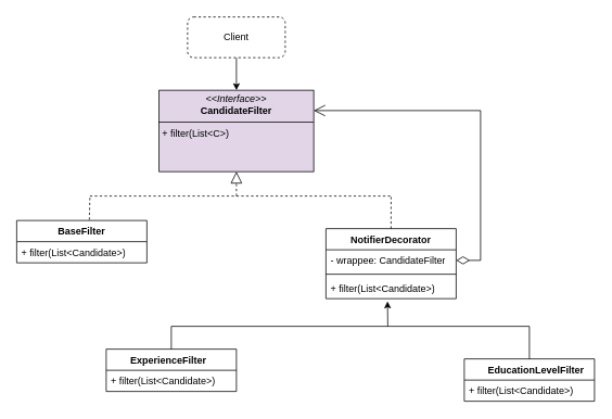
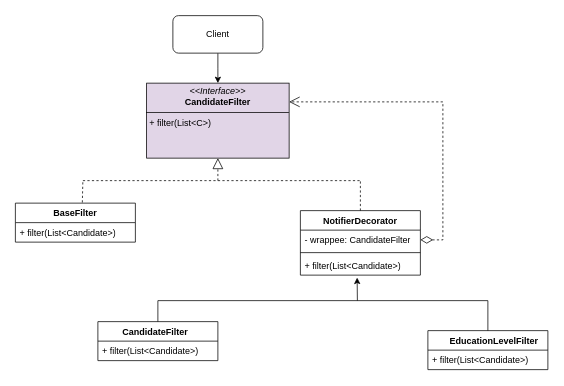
  <mxCell id="0" />
  <mxCell id="1" parent="0" />
  <mxCell id="2" style="edgeStyle=orthogonalEdgeStyle;rounded=0;orthogonalLoop=1;jettySize=auto;html=1;exitX=0.5;exitY=1;exitDx=0;exitDy=0;" edge="1" parent="1" source="3"><mxGeometry relative="1" as="geometry"><mxPoint x="290" y="110" as="targetPoint" /></mxGeometry></mxCell>
- <mxCell id="3" value="Client" style="rounded=1;whiteSpace=wrap;html=1;dashed=1;" vertex="1" parent="1"><mxGeometry x="230" y="20" width="120" height="50" as="geometry" /></mxCell>
+ <mxCell id="3" value="Client" style="rounded=1;whiteSpace=wrap;html=1;" vertex="1" parent="1"><mxGeometry x="230" y="20" width="120" height="50" as="geometry" /></mxCell>
  <mxCell id="4" value="&lt;p style=&quot;margin:0px;margin-top:4px;text-align:center;&quot;&gt;&lt;i&gt;&amp;lt;&amp;lt;Interface&amp;gt;&amp;gt;&lt;/i&gt;&lt;br&gt;&lt;b&gt;CandidateFilter&lt;/b&gt;&lt;/p&gt;&lt;hr size=&quot;1&quot; style=&quot;border-style:solid;&quot;&gt;&lt;p style=&quot;margin:0px;margin-left:4px;&quot;&gt;+ filter(List&amp;lt;C&amp;gt;)&lt;br&gt;&lt;/p&gt;" style="verticalAlign=top;align=left;overflow=fill;html=1;whiteSpace=wrap;fillColor=#e1d5e7;" vertex="1" parent="1"><mxGeometry x="195" y="110" width="190" height="100" as="geometry" /></mxCell>
  <mxCell id="5" value="BaseFilter" style="swimlane;fontStyle=1;align=center;verticalAlign=top;childLayout=stackLayout;horizontal=1;startSize=26;horizontalStack=0;resizeParent=1;resizeParentMax=0;resizeLast=0;collapsible=1;marginBottom=0;whiteSpace=wrap;html=1;" vertex="1" parent="1"><mxGeometry x="20" y="270" width="160" height="52" as="geometry" /></mxCell>
  <mxCell id="6" value="+&lt;span style=&quot;background-color: transparent;&quot;&gt;&amp;nbsp;filter(List&amp;lt;Candidate&amp;gt;)&lt;/span&gt;&lt;div&gt;&lt;span style=&quot;background-color: transparent; color: light-dark(rgb(0, 0, 0), rgb(255, 255, 255));&quot;&gt;&lt;br&gt;&lt;/span&gt;&lt;/div&gt;" style="text;strokeColor=none;fillColor=none;align=left;verticalAlign=top;spacingLeft=4;spacingRight=4;overflow=hidden;rotatable=0;points=[[0,0.5],[1,0.5]];portConstraint=eastwest;whiteSpace=wrap;html=1;" vertex="1" parent="5"><mxGeometry y="26" width="160" height="26" as="geometry" /></mxCell>
  <mxCell id="7" value="NotifierDecorator" style="swimlane;fontStyle=1;align=center;verticalAlign=top;childLayout=stackLayout;horizontal=1;startSize=26;horizontalStack=0;resizeParent=1;resizeParentMax=0;resizeLast=0;collapsible=1;marginBottom=0;whiteSpace=wrap;html=1;" vertex="1" parent="1"><mxGeometry x="400" y="280" width="160" height="86" as="geometry" /></mxCell>
  <mxCell id="8" value="- wrappee: CandidateFilter" style="text;strokeColor=none;fillColor=none;align=left;verticalAlign=top;spacingLeft=4;spacingRight=4;overflow=hidden;rotatable=0;points=[[0,0.5],[1,0.5]];portConstraint=eastwest;whiteSpace=wrap;html=1;" vertex="1" parent="7"><mxGeometry y="26" width="160" height="26" as="geometry" /></mxCell>
  <mxCell id="9" value="" style="line;strokeWidth=1;fillColor=none;align=left;verticalAlign=middle;spacingTop=-1;spacingLeft=3;spacingRight=3;rotatable=0;labelPosition=right;points=[];portConstraint=eastwest;strokeColor=inherit;" vertex="1" parent="7"><mxGeometry y="52" width="160" height="8" as="geometry" /></mxCell>
  <mxCell id="10" value="&lt;div&gt;+ filter(List&amp;lt;Candidate&amp;gt;)&lt;/div&gt;&lt;div&gt;&lt;br&gt;&lt;/div&gt;" style="text;strokeColor=none;fillColor=none;align=left;verticalAlign=top;spacingLeft=4;spacingRight=4;overflow=hidden;rotatable=0;points=[[0,0.5],[1,0.5]];portConstraint=eastwest;whiteSpace=wrap;html=1;" vertex="1" parent="7"><mxGeometry y="60" width="160" height="26" as="geometry" /></mxCell>
- <mxCell id="11" value="ExperienceFilter&amp;nbsp;&amp;nbsp;" style="swimlane;fontStyle=1;align=center;verticalAlign=top;childLayout=stackLayout;horizontal=1;startSize=26;horizontalStack=0;resizeParent=1;resizeParentMax=0;resizeLast=0;collapsible=1;marginBottom=0;whiteSpace=wrap;html=1;" vertex="1" parent="1"><mxGeometry x="130" y="428" width="160" height="52" as="geometry" /></mxCell>
+ <mxCell id="11" value="CandidateFilter&amp;nbsp;&amp;nbsp;" style="swimlane;fontStyle=1;align=center;verticalAlign=top;childLayout=stackLayout;horizontal=1;startSize=26;horizontalStack=0;resizeParent=1;resizeParentMax=0;resizeLast=0;collapsible=1;marginBottom=0;whiteSpace=wrap;html=1;" vertex="1" parent="1"><mxGeometry x="130" y="428" width="160" height="52" as="geometry" /></mxCell>
  <mxCell id="12" value="+&lt;span style=&quot;background-color: transparent;&quot;&gt;&amp;nbsp;filter(List&amp;lt;Candidate&amp;gt;)&lt;/span&gt;&lt;div&gt;&lt;span style=&quot;background-color: transparent;&quot;&gt;&lt;br&gt;&lt;/span&gt;&lt;/div&gt;" style="text;strokeColor=none;fillColor=none;align=left;verticalAlign=top;spacingLeft=4;spacingRight=4;overflow=hidden;rotatable=0;points=[[0,0.5],[1,0.5]];portConstraint=eastwest;whiteSpace=wrap;html=1;" vertex="1" parent="11"><mxGeometry y="26" width="160" height="26" as="geometry" /></mxCell>
  <mxCell id="13" value="&lt;span style=&quot;white-space: pre;&quot;&gt;&#09;&lt;/span&gt;EducationLevelFilter&amp;nbsp; &amp;nbsp; &amp;nbsp;&amp;nbsp;" style="swimlane;fontStyle=1;align=center;verticalAlign=top;childLayout=stackLayout;horizontal=1;startSize=26;horizontalStack=0;resizeParent=1;resizeParentMax=0;resizeLast=0;collapsible=1;marginBottom=0;whiteSpace=wrap;html=1;" vertex="1" parent="1"><mxGeometry x="570" y="440" width="160" height="52" as="geometry" /></mxCell>
  <mxCell id="14" value="+&lt;span style=&quot;background-color: transparent;&quot;&gt;&amp;nbsp;filter(List&amp;lt;Candidate&amp;gt;)&lt;/span&gt;&lt;div&gt;&lt;span style=&quot;background-color: transparent;&quot;&gt;&lt;br&gt;&lt;/span&gt;&lt;/div&gt;" style="text;strokeColor=none;fillColor=none;align=left;verticalAlign=top;spacingLeft=4;spacingRight=4;overflow=hidden;rotatable=0;points=[[0,0.5],[1,0.5]];portConstraint=eastwest;whiteSpace=wrap;html=1;" vertex="1" parent="13"><mxGeometry y="26" width="160" height="26" as="geometry" /></mxCell>
  <mxCell id="15" value="" style="endArrow=none;dashed=1;html=1;rounded=0;exitX=0.558;exitY=-0.016;exitDx=0;exitDy=0;exitPerimeter=0;" edge="1" parent="1" source="5"><mxGeometry width="50" height="50" relative="1" as="geometry"><mxPoint x="110" y="260" as="sourcePoint" /><mxPoint x="110" y="240" as="targetPoint" /></mxGeometry></mxCell>
  <mxCell id="16" value="" style="endArrow=none;dashed=1;html=1;rounded=0;" edge="1" parent="1"><mxGeometry width="50" height="50" relative="1" as="geometry"><mxPoint x="110" y="240" as="sourcePoint" /><mxPoint x="480" y="240" as="targetPoint" /></mxGeometry></mxCell>
  <mxCell id="17" value="" style="endArrow=none;dashed=1;html=1;rounded=0;exitX=0.5;exitY=0;exitDx=0;exitDy=0;" edge="1" parent="1" source="7"><mxGeometry width="50" height="50" relative="1" as="geometry"><mxPoint x="290" y="300" as="sourcePoint" /><mxPoint x="480" y="240" as="targetPoint" /></mxGeometry></mxCell>
  <mxCell id="18" value="" style="endArrow=block;dashed=1;endFill=0;endSize=12;html=1;rounded=0;entryX=0.5;entryY=1;entryDx=0;entryDy=0;" edge="1" parent="1" target="4"><mxGeometry width="160" relative="1" as="geometry"><mxPoint x="290" y="240" as="sourcePoint" /><mxPoint x="350" y="260" as="targetPoint" /></mxGeometry></mxCell>
- <mxCell id="19" value="" style="endArrow=open;html=1;endSize=12;startArrow=diamondThin;startSize=14;startFill=0;edgeStyle=orthogonalEdgeStyle;align=left;verticalAlign=bottom;rounded=0;exitX=1;exitY=0.5;exitDx=0;exitDy=0;entryX=1;entryY=0.25;entryDx=0;entryDy=0;" edge="1" parent="1" source="8" target="4"><mxGeometry x="-1" y="3" relative="1" as="geometry"><mxPoint x="690" y="250" as="sourcePoint" /><mxPoint x="490" y="170" as="targetPoint" /><Array as="points"><mxPoint x="590" y="319" /><mxPoint x="590" y="135" /></Array></mxGeometry></mxCell>
+ <mxCell id="19" value="" style="endArrow=open;html=1;endSize=12;startArrow=diamondThin;startSize=14;startFill=0;edgeStyle=orthogonalEdgeStyle;align=left;verticalAlign=bottom;rounded=0;exitX=1;exitY=0.5;exitDx=0;exitDy=0;entryX=1;entryY=0.25;entryDx=0;entryDy=0;dashed=1;" edge="1" parent="1" source="8" target="4"><mxGeometry x="-1" y="3" relative="1" as="geometry"><mxPoint x="690" y="250" as="sourcePoint" /><mxPoint x="490" y="170" as="targetPoint" /><Array as="points"><mxPoint x="590" y="319" /><mxPoint x="590" y="135" /></Array></mxGeometry></mxCell>
  <mxCell id="20" value="" style="endArrow=none;html=1;rounded=0;exitX=0.5;exitY=0;exitDx=0;exitDy=0;" edge="1" parent="1" source="11"><mxGeometry width="50" height="50" relative="1" as="geometry"><mxPoint x="290" y="280" as="sourcePoint" /><mxPoint x="210" y="400" as="targetPoint" /></mxGeometry></mxCell>
  <mxCell id="21" value="" style="endArrow=none;html=1;rounded=0;" edge="1" parent="1"><mxGeometry width="50" height="50" relative="1" as="geometry"><mxPoint x="210" y="400" as="sourcePoint" /><mxPoint x="650" y="400" as="targetPoint" /></mxGeometry></mxCell>
  <mxCell id="22" value="" style="endArrow=none;html=1;rounded=0;exitX=0.5;exitY=0;exitDx=0;exitDy=0;" edge="1" parent="1" source="13"><mxGeometry width="50" height="50" relative="1" as="geometry"><mxPoint x="290" y="280" as="sourcePoint" /><mxPoint x="650" y="400" as="targetPoint" /></mxGeometry></mxCell>
  <mxCell id="23" value="" style="endArrow=classic;html=1;rounded=0;entryX=0.473;entryY=1.128;entryDx=0;entryDy=0;entryPerimeter=0;" edge="1" parent="1" target="10"><mxGeometry width="50" height="50" relative="1" as="geometry"><mxPoint x="476" y="400" as="sourcePoint" /><mxPoint x="340" y="230" as="targetPoint" /></mxGeometry></mxCell>
